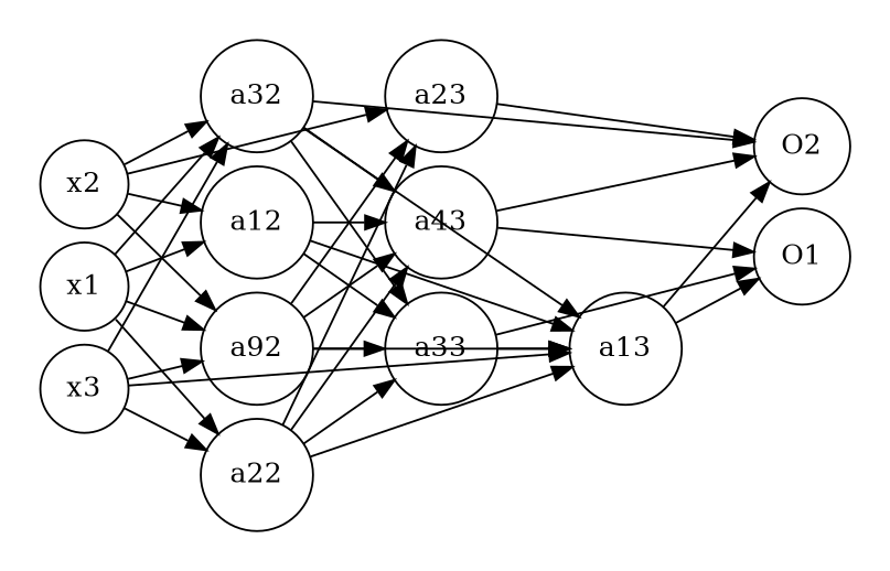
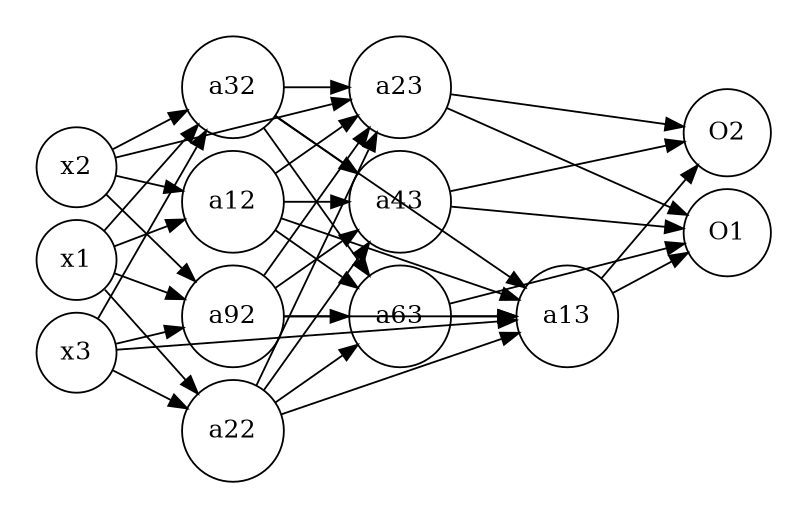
  digraph {
    nodesep=0.1
    rankdir=LR
    splines=line
    node [color=black shape=circle style=solid]
    x1
    x2
    x3
    a12
    a22
    a32
    n7 [label=a92]
    a13
    a23
-   a33
+   a33 [label=a63]
    a43
    O1
    O2
    subgraph cluster_1 {
      color=white
      x1
      x2
      x3
    }
    subgraph cluster_2 {
      color=white
      a12
      a22
      a32
      n7
    }
    subgraph cluster_3 {
      color=white
      a13
      a23
      a33
      a43
    }
    subgraph cluster_4 {
      color=white
      O1
      O2
    }
    x1 -> a12
    x1 -> a22
    x1 -> a32
    x1 -> n7
    x2 -> a12
    x2 -> a32
    x2 -> n7
    x2 -> a23
    x3 -> a22
    x3 -> a32
    x3 -> n7
    x3 -> a13
    a12 -> a13
+   a12 -> a23
    a12 -> a33
    a12 -> a43
    a22 -> a13
    a22 -> a23
    a22 -> a33
    a22 -> a43
    a32 -> a13
-   a32 -> O2
+   a32 -> a23
    a32 -> a33
    a32 -> a43
    n7 -> a13
    n7 -> a23
    n7 -> a33
    n7 -> a43
    a13 -> O1
    a13 -> O2
+   a23 -> O1
    a23 -> O2
    a33 -> a13
    a33 -> O1
    a43 -> O1
    a43 -> O2
  }
